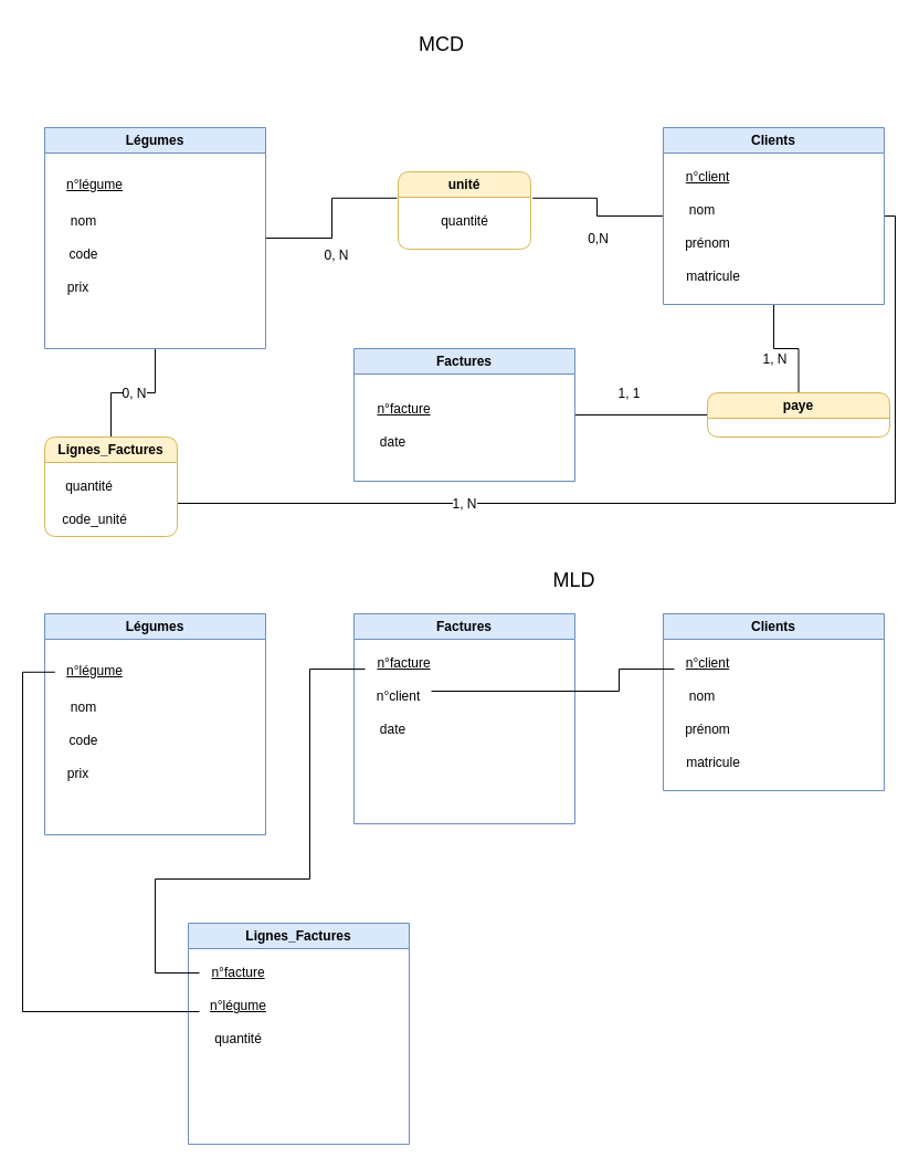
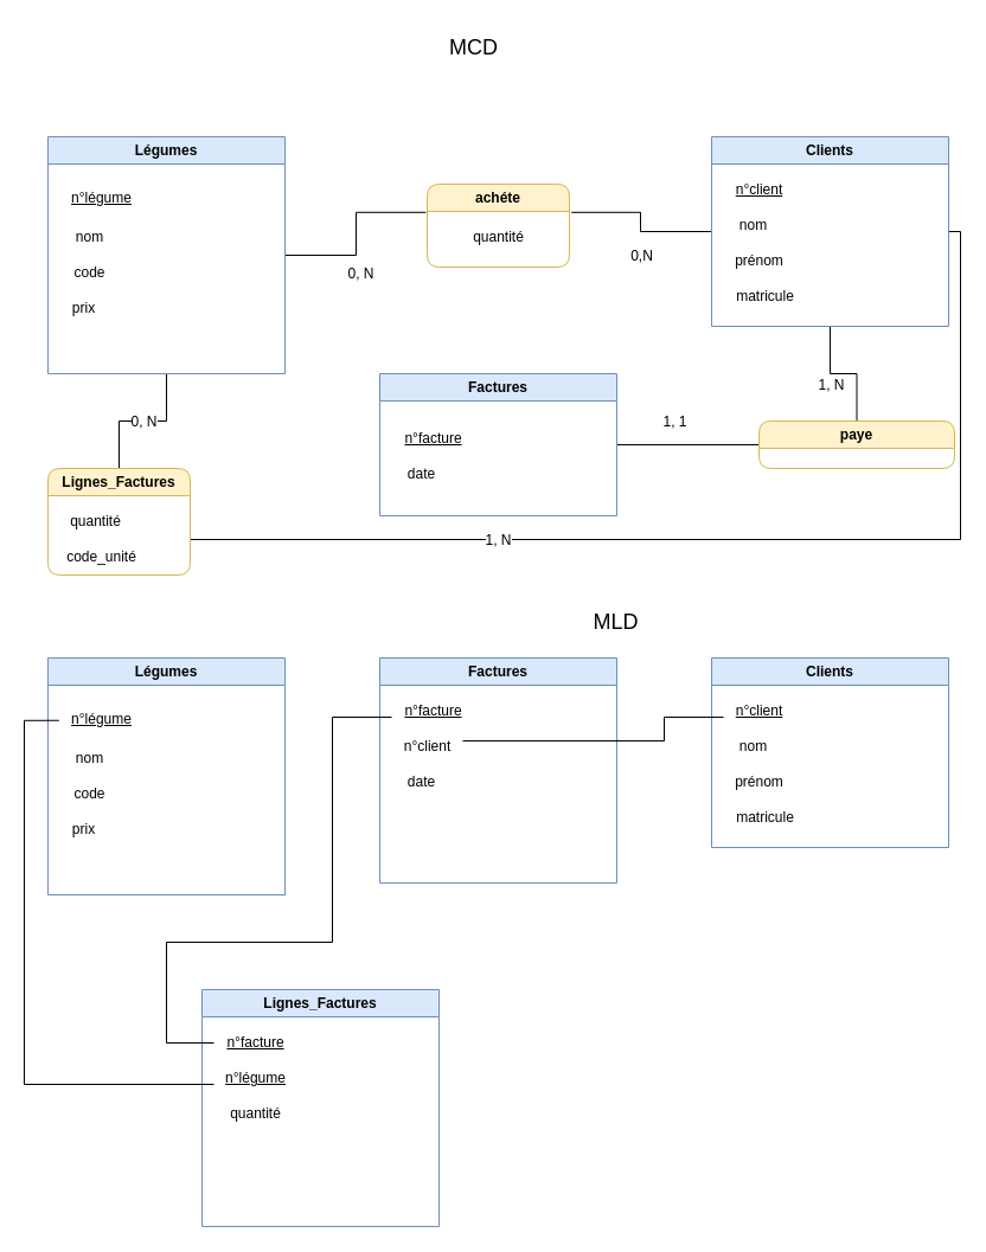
  <mxCell id="0" />
  <mxCell id="1" parent="0" />
  <mxCell id="2" style="edgeStyle=orthogonalEdgeStyle;rounded=0;orthogonalLoop=1;jettySize=auto;html=1;entryX=-0.009;entryY=0.34;entryDx=0;entryDy=0;entryPerimeter=0;fontSize=12;endArrow=none;endFill=0;" edge="1" parent="1" source="6" target="23"><mxGeometry relative="1" as="geometry" /></mxCell>
  <mxCell id="3" value="0, N" style="edgeLabel;html=1;align=center;verticalAlign=middle;resizable=0;points=[];fontSize=12;" vertex="1" connectable="0" parent="2"><mxGeometry x="-0.378" y="1" relative="1" as="geometry"><mxPoint x="15" y="16" as="offset" /></mxGeometry></mxCell>
  <mxCell id="4" style="edgeStyle=orthogonalEdgeStyle;rounded=0;orthogonalLoop=1;jettySize=auto;html=1;entryX=0.5;entryY=0;entryDx=0;entryDy=0;fontSize=12;endArrow=none;endFill=0;" edge="1" parent="1" source="6" target="53"><mxGeometry relative="1" as="geometry"><Array as="points"><mxPoint x="140" y="355" /><mxPoint x="100" y="355" /></Array></mxGeometry></mxCell>
  <mxCell id="5" value="0, N" style="edgeLabel;html=1;align=center;verticalAlign=middle;resizable=0;points=[];fontSize=12;" vertex="1" connectable="0" parent="4"><mxGeometry x="-0.282" y="1" relative="1" as="geometry"><mxPoint x="-17" y="-1" as="offset" /></mxGeometry></mxCell>
  <mxCell id="6" value="Légumes" style="swimlane;whiteSpace=wrap;html=1;fillColor=#dae8fc;strokeColor=#6c8ebf;" vertex="1" parent="1"><mxGeometry x="40" y="115" width="200" height="200" as="geometry" /></mxCell>
  <mxCell id="7" value="&lt;font style=&quot;font-size: 12px;&quot;&gt;&lt;u&gt;n°légume&lt;/u&gt;&lt;/font&gt;" style="text;html=1;align=center;verticalAlign=middle;resizable=0;points=[];autosize=1;strokeColor=none;fillColor=none;fontSize=18;" vertex="1" parent="6"><mxGeometry x="10" y="30" width="70" height="40" as="geometry" /></mxCell>
  <mxCell id="8" value="nom" style="text;html=1;align=center;verticalAlign=middle;resizable=0;points=[];autosize=1;strokeColor=none;fillColor=none;fontSize=12;" vertex="1" parent="6"><mxGeometry x="10" y="70" width="50" height="30" as="geometry" /></mxCell>
  <mxCell id="9" value="code" style="text;html=1;align=center;verticalAlign=middle;resizable=0;points=[];autosize=1;strokeColor=none;fillColor=none;fontSize=12;" vertex="1" parent="6"><mxGeometry x="10" y="100" width="50" height="30" as="geometry" /></mxCell>
  <mxCell id="10" value="prix" style="text;html=1;align=center;verticalAlign=middle;resizable=0;points=[];autosize=1;strokeColor=none;fillColor=none;fontSize=12;" vertex="1" parent="6"><mxGeometry x="10" y="130" width="40" height="30" as="geometry" /></mxCell>
  <mxCell id="11" value="&lt;font style=&quot;font-size: 18px;&quot;&gt;MLD&lt;/font&gt;" style="text;html=1;align=center;verticalAlign=middle;resizable=0;points=[];autosize=1;strokeColor=none;fillColor=none;" vertex="1" parent="1"><mxGeometry x="489" y="505" width="60" height="40" as="geometry" /></mxCell>
  <mxCell id="12" style="edgeStyle=orthogonalEdgeStyle;rounded=0;orthogonalLoop=1;jettySize=auto;html=1;entryX=1.014;entryY=0.34;entryDx=0;entryDy=0;entryPerimeter=0;fontSize=12;endArrow=none;endFill=0;" edge="1" parent="1" source="18" target="23"><mxGeometry relative="1" as="geometry" /></mxCell>
  <mxCell id="13" value="0,N" style="edgeLabel;html=1;align=center;verticalAlign=middle;resizable=0;points=[];fontSize=12;" vertex="1" connectable="0" parent="12"><mxGeometry x="-0.452" y="-2" relative="1" as="geometry"><mxPoint x="-23" y="22" as="offset" /></mxGeometry></mxCell>
  <mxCell id="14" style="edgeStyle=orthogonalEdgeStyle;rounded=0;orthogonalLoop=1;jettySize=auto;html=1;entryX=0.5;entryY=0;entryDx=0;entryDy=0;fontSize=12;endArrow=none;endFill=0;" edge="1" parent="1" source="18" target="45"><mxGeometry relative="1" as="geometry" /></mxCell>
  <mxCell id="15" value="1, N" style="edgeLabel;html=1;align=center;verticalAlign=middle;resizable=0;points=[];fontSize=12;" vertex="1" connectable="0" parent="14"><mxGeometry x="-0.264" relative="1" as="geometry"><mxPoint y="11" as="offset" /></mxGeometry></mxCell>
  <mxCell id="16" style="edgeStyle=orthogonalEdgeStyle;rounded=0;orthogonalLoop=1;jettySize=auto;html=1;fontSize=12;endArrow=none;endFill=0;" edge="1" parent="1" source="18"><mxGeometry relative="1" as="geometry"><mxPoint x="160" y="455" as="targetPoint" /><Array as="points"><mxPoint x="810" y="195" /><mxPoint x="810" y="455" /></Array></mxGeometry></mxCell>
  <mxCell id="17" value="1, N" style="edgeLabel;html=1;align=center;verticalAlign=middle;resizable=0;points=[];fontSize=12;" vertex="1" connectable="0" parent="16"><mxGeometry x="0.247" y="1" relative="1" as="geometry"><mxPoint x="-87" y="-1" as="offset" /></mxGeometry></mxCell>
  <mxCell id="18" value="Clients" style="swimlane;whiteSpace=wrap;html=1;fontSize=12;fillColor=#dae8fc;strokeColor=#6c8ebf;" vertex="1" parent="1"><mxGeometry x="600" y="115" width="200" height="160" as="geometry" /></mxCell>
  <mxCell id="19" value="&lt;u&gt;n°client&lt;/u&gt;" style="text;html=1;align=center;verticalAlign=middle;resizable=0;points=[];autosize=1;strokeColor=none;fillColor=none;fontSize=12;" vertex="1" parent="18"><mxGeometry x="10" y="30" width="60" height="30" as="geometry" /></mxCell>
  <mxCell id="20" value="nom" style="text;html=1;align=center;verticalAlign=middle;resizable=0;points=[];autosize=1;strokeColor=none;fillColor=none;fontSize=12;" vertex="1" parent="18"><mxGeometry x="10" y="60" width="50" height="30" as="geometry" /></mxCell>
  <mxCell id="21" value="prénom" style="text;html=1;align=center;verticalAlign=middle;resizable=0;points=[];autosize=1;strokeColor=none;fillColor=none;fontSize=12;" vertex="1" parent="18"><mxGeometry x="10" y="90" width="60" height="30" as="geometry" /></mxCell>
  <mxCell id="22" value="matricule" style="text;html=1;align=center;verticalAlign=middle;resizable=0;points=[];autosize=1;strokeColor=none;fillColor=none;fontSize=12;" vertex="1" parent="18"><mxGeometry x="10" y="120" width="70" height="30" as="geometry" /></mxCell>
- <mxCell id="23" value="unité" style="swimlane;whiteSpace=wrap;html=1;fontSize=12;fillColor=#fff2cc;strokeColor=#d6b656;rounded=1;" vertex="1" parent="1"><mxGeometry x="360" y="155" width="120" height="70" as="geometry" /></mxCell>
+ <mxCell id="23" value="achéte" style="swimlane;whiteSpace=wrap;html=1;fontSize=12;fillColor=#fff2cc;strokeColor=#d6b656;rounded=1;" vertex="1" parent="1"><mxGeometry x="360" y="155" width="120" height="70" as="geometry" /></mxCell>
  <mxCell id="24" value="quantité" style="text;html=1;align=center;verticalAlign=middle;resizable=0;points=[];autosize=1;strokeColor=none;fillColor=none;fontSize=12;" vertex="1" parent="23"><mxGeometry x="25" y="30" width="70" height="30" as="geometry" /></mxCell>
  <mxCell id="25" value="Légumes" style="swimlane;whiteSpace=wrap;html=1;fillColor=#dae8fc;strokeColor=#6c8ebf;" vertex="1" parent="1"><mxGeometry x="40" y="555" width="200" height="200" as="geometry" /></mxCell>
  <mxCell id="26" value="&lt;font style=&quot;font-size: 12px;&quot;&gt;&lt;u&gt;n°légume&lt;/u&gt;&lt;/font&gt;" style="text;html=1;align=center;verticalAlign=middle;resizable=0;points=[];autosize=1;strokeColor=none;fillColor=none;fontSize=18;" vertex="1" parent="25"><mxGeometry x="10" y="30" width="70" height="40" as="geometry" /></mxCell>
  <mxCell id="27" value="nom" style="text;html=1;align=center;verticalAlign=middle;resizable=0;points=[];autosize=1;strokeColor=none;fillColor=none;fontSize=12;" vertex="1" parent="25"><mxGeometry x="10" y="70" width="50" height="30" as="geometry" /></mxCell>
  <mxCell id="28" value="code" style="text;html=1;align=center;verticalAlign=middle;resizable=0;points=[];autosize=1;strokeColor=none;fillColor=none;fontSize=12;" vertex="1" parent="25"><mxGeometry x="10" y="100" width="50" height="30" as="geometry" /></mxCell>
  <mxCell id="29" value="prix" style="text;html=1;align=center;verticalAlign=middle;resizable=0;points=[];autosize=1;strokeColor=none;fillColor=none;fontSize=12;" vertex="1" parent="25"><mxGeometry x="10" y="130" width="40" height="30" as="geometry" /></mxCell>
  <mxCell id="30" value="Clients" style="swimlane;whiteSpace=wrap;html=1;fontSize=12;fillColor=#dae8fc;strokeColor=#6c8ebf;" vertex="1" parent="1"><mxGeometry x="600" y="555" width="200" height="160" as="geometry" /></mxCell>
  <mxCell id="31" value="&lt;u&gt;n°client&lt;/u&gt;" style="text;html=1;align=center;verticalAlign=middle;resizable=0;points=[];autosize=1;strokeColor=none;fillColor=none;fontSize=12;" vertex="1" parent="30"><mxGeometry x="10" y="30" width="60" height="30" as="geometry" /></mxCell>
  <mxCell id="32" value="nom" style="text;html=1;align=center;verticalAlign=middle;resizable=0;points=[];autosize=1;strokeColor=none;fillColor=none;fontSize=12;" vertex="1" parent="30"><mxGeometry x="10" y="60" width="50" height="30" as="geometry" /></mxCell>
  <mxCell id="33" value="prénom" style="text;html=1;align=center;verticalAlign=middle;resizable=0;points=[];autosize=1;strokeColor=none;fillColor=none;fontSize=12;" vertex="1" parent="30"><mxGeometry x="10" y="90" width="60" height="30" as="geometry" /></mxCell>
  <mxCell id="34" value="matricule" style="text;html=1;align=center;verticalAlign=middle;resizable=0;points=[];autosize=1;strokeColor=none;fillColor=none;fontSize=12;" vertex="1" parent="30"><mxGeometry x="10" y="120" width="70" height="30" as="geometry" /></mxCell>
  <mxCell id="35" value="Factures" style="swimlane;whiteSpace=wrap;html=1;rounded=0;fontSize=12;fillColor=#dae8fc;strokeColor=#6c8ebf;" vertex="1" parent="1"><mxGeometry x="320" y="555" width="200" height="190" as="geometry" /></mxCell>
  <mxCell id="36" value="n°facture" style="text;html=1;align=center;verticalAlign=middle;resizable=0;points=[];autosize=1;strokeColor=none;fillColor=none;fontSize=12;fontStyle=4" vertex="1" parent="35"><mxGeometry x="10" y="30" width="70" height="30" as="geometry" /></mxCell>
  <mxCell id="37" value="n°client" style="text;html=1;align=center;verticalAlign=middle;resizable=0;points=[];autosize=1;strokeColor=none;fillColor=none;fontSize=12;" vertex="1" parent="35"><mxGeometry x="10" y="60" width="60" height="30" as="geometry" /></mxCell>
  <mxCell id="38" value="date" style="text;html=1;align=center;verticalAlign=middle;resizable=0;points=[];autosize=1;strokeColor=none;fillColor=none;fontSize=12;" vertex="1" parent="35"><mxGeometry x="10" y="90" width="50" height="30" as="geometry" /></mxCell>
  <mxCell id="39" value="&lt;font style=&quot;font-size: 18px;&quot;&gt;MCD&lt;/font&gt;" style="text;html=1;align=center;verticalAlign=middle;resizable=0;points=[];autosize=1;strokeColor=none;fillColor=none;" vertex="1" parent="1"><mxGeometry x="369" y="20" width="60" height="40" as="geometry" /></mxCell>
  <mxCell id="40" style="edgeStyle=orthogonalEdgeStyle;rounded=0;orthogonalLoop=1;jettySize=auto;html=1;entryX=0;entryY=0.5;entryDx=0;entryDy=0;fontSize=12;endArrow=none;endFill=0;" edge="1" parent="1" source="42" target="45"><mxGeometry relative="1" as="geometry" /></mxCell>
  <mxCell id="41" value="1, 1" style="edgeLabel;html=1;align=center;verticalAlign=middle;resizable=0;points=[];fontSize=12;" vertex="1" connectable="0" parent="40"><mxGeometry x="-0.412" y="-1" relative="1" as="geometry"><mxPoint x="13" y="-21" as="offset" /></mxGeometry></mxCell>
  <mxCell id="42" value="Factures" style="swimlane;whiteSpace=wrap;html=1;rounded=0;fontSize=12;fillColor=#dae8fc;strokeColor=#6c8ebf;" vertex="1" parent="1"><mxGeometry x="320" y="315" width="200" height="120" as="geometry" /></mxCell>
  <mxCell id="43" value="&lt;u&gt;n°facture&lt;/u&gt;" style="text;html=1;align=center;verticalAlign=middle;resizable=0;points=[];autosize=1;strokeColor=none;fillColor=none;fontSize=12;" vertex="1" parent="42"><mxGeometry x="10" y="40" width="70" height="30" as="geometry" /></mxCell>
  <mxCell id="44" value="date" style="text;html=1;align=center;verticalAlign=middle;resizable=0;points=[];autosize=1;strokeColor=none;fillColor=none;fontSize=12;" vertex="1" parent="42"><mxGeometry x="10" y="70" width="50" height="30" as="geometry" /></mxCell>
  <mxCell id="45" value="paye" style="swimlane;whiteSpace=wrap;html=1;rounded=1;fontSize=12;fillColor=#fff2cc;strokeColor=#d6b656;" vertex="1" parent="1"><mxGeometry x="640" y="355" width="165" height="40" as="geometry" /></mxCell>
  <mxCell id="46" style="edgeStyle=orthogonalEdgeStyle;rounded=0;orthogonalLoop=1;jettySize=auto;html=1;entryX=0;entryY=0.667;entryDx=0;entryDy=0;entryPerimeter=0;fontSize=12;endArrow=none;endFill=0;" edge="1" parent="1" source="37" target="31"><mxGeometry relative="1" as="geometry"><Array as="points"><mxPoint x="560" y="625" /><mxPoint x="560" y="605" /></Array></mxGeometry></mxCell>
  <mxCell id="47" value="Lignes_Factures" style="swimlane;whiteSpace=wrap;html=1;rounded=0;fontSize=12;fillColor=#dae8fc;strokeColor=#6c8ebf;" vertex="1" parent="1"><mxGeometry x="170" y="835" width="200" height="200" as="geometry" /></mxCell>
  <mxCell id="48" value="&lt;u&gt;n°facture&lt;/u&gt;" style="text;html=1;align=center;verticalAlign=middle;resizable=0;points=[];autosize=1;strokeColor=none;fillColor=none;fontSize=12;" vertex="1" parent="47"><mxGeometry x="10" y="30" width="70" height="30" as="geometry" /></mxCell>
  <mxCell id="49" value="n°légume" style="text;html=1;align=center;verticalAlign=middle;resizable=0;points=[];autosize=1;strokeColor=none;fillColor=none;fontSize=12;fontStyle=4" vertex="1" parent="47"><mxGeometry x="10" y="60" width="70" height="30" as="geometry" /></mxCell>
  <mxCell id="50" value="quantité" style="text;html=1;align=center;verticalAlign=middle;resizable=0;points=[];autosize=1;strokeColor=none;fillColor=none;fontSize=12;" vertex="1" parent="47"><mxGeometry x="10" y="90" width="70" height="30" as="geometry" /></mxCell>
  <mxCell id="51" style="edgeStyle=orthogonalEdgeStyle;rounded=0;orthogonalLoop=1;jettySize=auto;html=1;entryX=0;entryY=0.667;entryDx=0;entryDy=0;entryPerimeter=0;fontSize=12;endArrow=none;endFill=0;" edge="1" parent="1" source="48" target="36"><mxGeometry relative="1" as="geometry"><Array as="points"><mxPoint x="140" y="880" /><mxPoint x="140" y="795" /><mxPoint x="280" y="795" /><mxPoint x="280" y="605" /></Array></mxGeometry></mxCell>
  <mxCell id="52" style="edgeStyle=orthogonalEdgeStyle;rounded=0;orthogonalLoop=1;jettySize=auto;html=1;entryX=-0.01;entryY=0.569;entryDx=0;entryDy=0;entryPerimeter=0;fontSize=12;endArrow=none;endFill=0;" edge="1" parent="1" source="49" target="26"><mxGeometry relative="1" as="geometry"><Array as="points"><mxPoint x="20" y="915" /><mxPoint x="20" y="608" /></Array></mxGeometry></mxCell>
  <mxCell id="53" value="Lignes_Factures" style="swimlane;whiteSpace=wrap;html=1;rounded=1;fontSize=12;fillColor=#fff2cc;strokeColor=#d6b656;" vertex="1" parent="1"><mxGeometry x="40" y="395" width="120" height="90" as="geometry" /></mxCell>
  <mxCell id="54" value="quantité" style="text;html=1;align=center;verticalAlign=middle;resizable=0;points=[];autosize=1;strokeColor=none;fillColor=none;fontSize=12;" vertex="1" parent="53"><mxGeometry x="5" y="30" width="70" height="30" as="geometry" /></mxCell>
  <mxCell id="55" value="code_unité" style="text;html=1;align=center;verticalAlign=middle;resizable=0;points=[];autosize=1;strokeColor=none;fillColor=none;fontSize=12;" vertex="1" parent="53"><mxGeometry x="5" y="60" width="80" height="30" as="geometry" /></mxCell>
